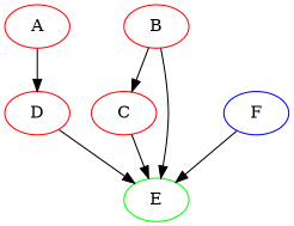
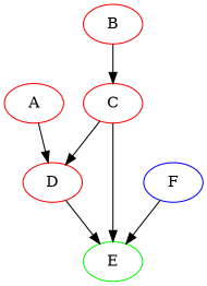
  digraph {
    node [color=red]
    A
    D
    B
    C
    E [color=green]
    F [color=blue]
    A -> D
    D -> E
    B -> C
-   B -> E
+   C -> D
    C -> E
    F -> E
  }
